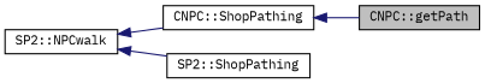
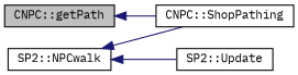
  digraph {
    fontname="IBM Plex Mono"
    rankdir=LR
    node [color=black fontname="IBM Plex Mono" fontsize=10 shape=record]
    edge [color=midnightblue dir=back fontname="IBM Plex Mono" fontsize=10 labelfontname=Helvetica labelfontsize=10 style=solid]
    n1 [fillcolor=grey75 fontcolor=black height=0.2 label="CNPC::getPath" style=filled width=0.4]
    n2 [height=0.2 label="CNPC::ShopPathing" width=0.4]
    n3 [height=0.2 label="SP2::NPCwalk" width=0.4]
-   n4 [height=0.2 label="SP2::ShopPathing" width=0.4]
-   n2 -> n1
+   n4 [height=0.2 label="SP2::Update" width=0.4]
+   n1 -> n2
    n3 -> n2
    n3 -> n4
  }
